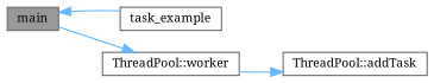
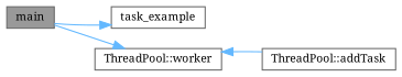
  digraph {
    fontname="Noto Serif"
    rankdir=LR
    node [color=grey40 fillcolor=white fontname="Noto Serif" fontsize=10 shape=box style=filled]
    edge [color=steelblue1 fontname="Noto Serif" fontsize=10 labelfontname=Helvetica labelfontsize=10 style=solid]
    n1 [color=gray40 fillcolor=grey60 fontcolor=black height=0.2 label=main width=0.4]
    n2 [height=0.2 label=task_example width=0.4]
    n3 [height=0.2 label="ThreadPool::worker" width=0.4]
    n4 [height=0.2 label="ThreadPool::addTask" width=0.4]
-   n2 -> n1
+   n1 -> n2
    n1 -> n3
-   n3 -> n4
+   n4 -> n3
  }
